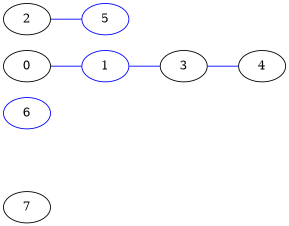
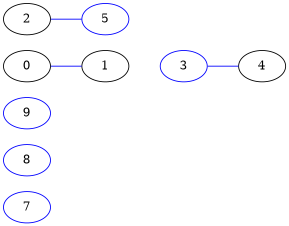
  strict graph {
    rankdir=LR
    node [color=blue]
    edge [color=blue]
-   7 [color=black]
-   9 [label=6]
+   7
+   8
+   9
    0 [color=black]
-   1
-   3 [color=black]
+   1 [color=black]
+   3
    2 [color=black]
    5
    4 [color=""]
    0 -- 1
-   1 -- 3
    3 -- 4
    2 -- 5
  }
